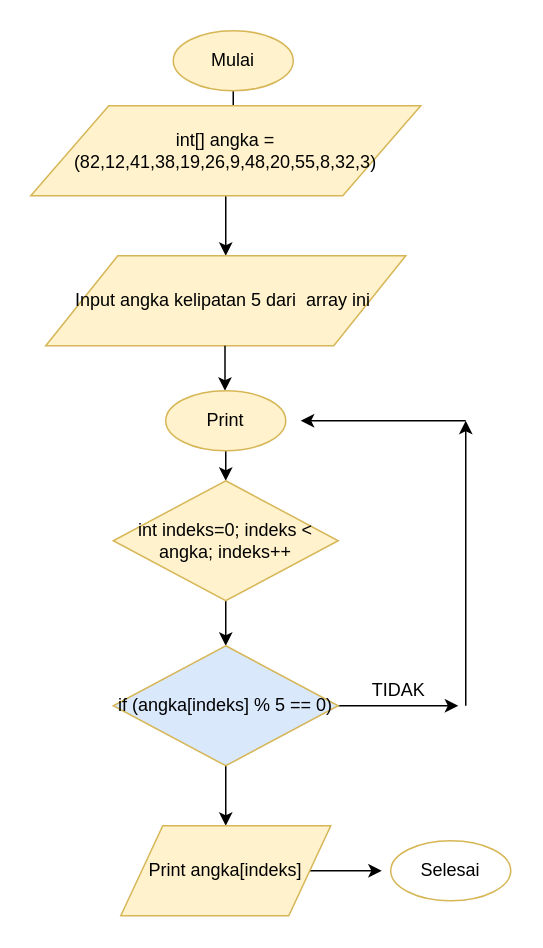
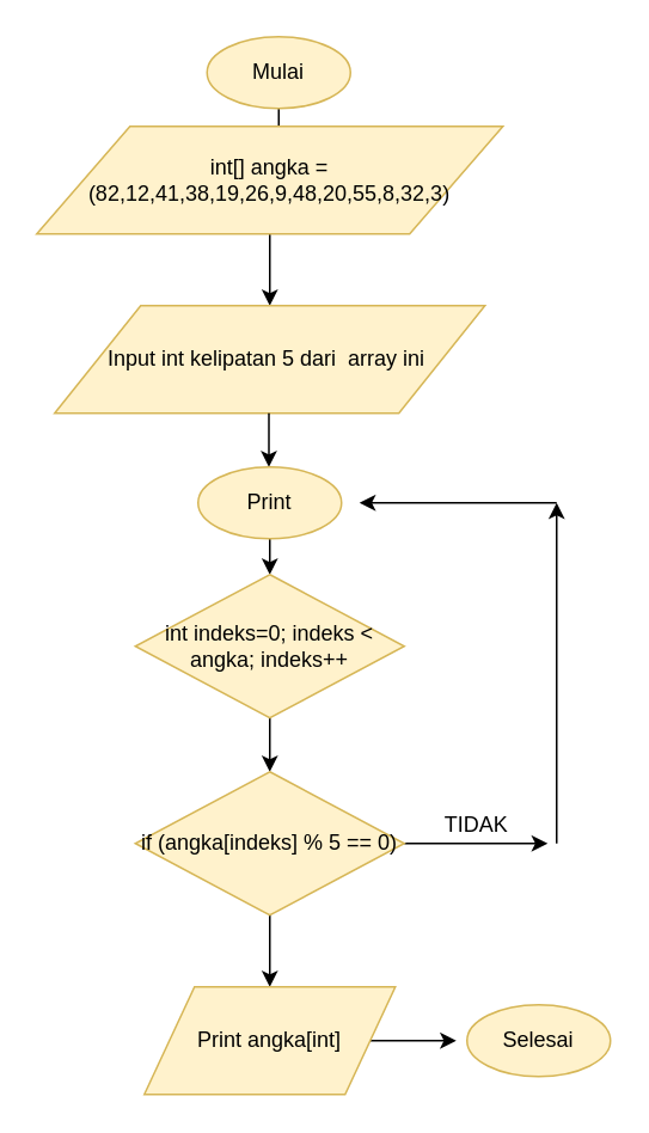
  <mxCell id="0" />
  <mxCell id="1" parent="0" />
  <mxCell id="2" value="" style="edgeStyle=orthogonalEdgeStyle;rounded=0;orthogonalLoop=1;jettySize=auto;html=1;" edge="1" parent="1" source="3"><mxGeometry relative="1" as="geometry"><mxPoint x="150" y="70" as="targetPoint" /></mxGeometry></mxCell>
  <mxCell id="3" value="Mulai" style="ellipse;whiteSpace=wrap;html=1;fillColor=#fff2cc;strokeColor=#d6b656;" vertex="1" parent="1"><mxGeometry x="115" y="20" width="80" height="40" as="geometry" /></mxCell>
  <mxCell id="4" value="" style="edgeStyle=orthogonalEdgeStyle;rounded=0;orthogonalLoop=1;jettySize=auto;html=1;" edge="1" parent="1" source="5" target="6"><mxGeometry relative="1" as="geometry" /></mxCell>
  <mxCell id="5" value="int[] angka = (82,12,41,38,19,26,9,48,20,55,8,32,3)" style="shape=parallelogram;perimeter=parallelogramPerimeter;whiteSpace=wrap;html=1;fillColor=#fff2cc;strokeColor=#d6b656;" vertex="1" parent="1"><mxGeometry x="20" y="70" width="260" height="60" as="geometry" /></mxCell>
- <mxCell id="6" value="Input angka kelipatan 5 dari&amp;nbsp; array ini&amp;nbsp;" style="shape=parallelogram;perimeter=parallelogramPerimeter;whiteSpace=wrap;html=1;fillColor=#fff2cc;strokeColor=#d6b656;" vertex="1" parent="1"><mxGeometry x="30" y="170" width="240" height="60" as="geometry" /></mxCell>
+ <mxCell id="6" value="Input int kelipatan 5 dari&amp;nbsp; array ini&amp;nbsp;" style="shape=parallelogram;perimeter=parallelogramPerimeter;whiteSpace=wrap;html=1;fillColor=#fff2cc;strokeColor=#d6b656;" vertex="1" parent="1"><mxGeometry x="30" y="170" width="240" height="60" as="geometry" /></mxCell>
  <mxCell id="7" value="" style="edgeStyle=orthogonalEdgeStyle;rounded=0;orthogonalLoop=1;jettySize=auto;html=1;" edge="1" parent="1"><mxGeometry relative="1" as="geometry"><mxPoint x="149.5" y="230" as="sourcePoint" /><mxPoint x="149.5" y="260" as="targetPoint" /></mxGeometry></mxCell>
  <mxCell id="8" value="" style="edgeStyle=orthogonalEdgeStyle;rounded=0;orthogonalLoop=1;jettySize=auto;html=1;" edge="1" parent="1" source="9"><mxGeometry relative="1" as="geometry"><mxPoint x="150" y="320" as="targetPoint" /></mxGeometry></mxCell>
  <mxCell id="9" value="Print" style="ellipse;whiteSpace=wrap;html=1;fillColor=#fff2cc;strokeColor=#d6b656;" vertex="1" parent="1"><mxGeometry x="110" y="260" width="80" height="40" as="geometry" /></mxCell>
  <mxCell id="10" value="" style="edgeStyle=orthogonalEdgeStyle;rounded=0;orthogonalLoop=1;jettySize=auto;html=1;" edge="1" parent="1" source="11"><mxGeometry relative="1" as="geometry"><mxPoint x="150" y="430" as="targetPoint" /></mxGeometry></mxCell>
  <mxCell id="11" value="int indeks=0; indeks &amp;lt; angka; indeks++" style="rhombus;whiteSpace=wrap;html=1;fillColor=#fff2cc;strokeColor=#d6b656;" vertex="1" parent="1"><mxGeometry x="75" y="320" width="150" height="80" as="geometry" /></mxCell>
  <mxCell id="12" value="" style="edgeStyle=orthogonalEdgeStyle;rounded=0;orthogonalLoop=1;jettySize=auto;html=1;" edge="1" parent="1" source="14"><mxGeometry relative="1" as="geometry"><mxPoint x="150" y="550" as="targetPoint" /></mxGeometry></mxCell>
  <mxCell id="13" value="" style="edgeStyle=orthogonalEdgeStyle;rounded=0;orthogonalLoop=1;jettySize=auto;html=1;" edge="1" parent="1" source="14"><mxGeometry relative="1" as="geometry"><mxPoint x="305" y="470" as="targetPoint" /></mxGeometry></mxCell>
- <mxCell id="14" value="if (angka[indeks] % 5 == 0)" style="rhombus;whiteSpace=wrap;html=1;fillColor=#dae8fc;strokeColor=#d6b656;" vertex="1" parent="1"><mxGeometry x="75" y="430" width="150" height="80" as="geometry" /></mxCell>
+ <mxCell id="14" value="if (angka[indeks] % 5 == 0)" style="rhombus;whiteSpace=wrap;html=1;fillColor=#fff2cc;strokeColor=#d6b656;" vertex="1" parent="1"><mxGeometry x="75" y="430" width="150" height="80" as="geometry" /></mxCell>
  <mxCell id="15" value="" style="edgeStyle=orthogonalEdgeStyle;rounded=0;orthogonalLoop=1;jettySize=auto;html=1;" edge="1" parent="1" source="16"><mxGeometry relative="1" as="geometry"><mxPoint x="254" y="580" as="targetPoint" /></mxGeometry></mxCell>
- <mxCell id="16" value="Print angka[indeks]" style="shape=parallelogram;perimeter=parallelogramPerimeter;whiteSpace=wrap;html=1;fillColor=#fff2cc;strokeColor=#d6b656;" vertex="1" parent="1"><mxGeometry x="80" y="550" width="140" height="60" as="geometry" /></mxCell>
+ <mxCell id="16" value="Print angka[int]" style="shape=parallelogram;perimeter=parallelogramPerimeter;whiteSpace=wrap;html=1;fillColor=#fff2cc;strokeColor=#d6b656;" vertex="1" parent="1"><mxGeometry x="80" y="550" width="140" height="60" as="geometry" /></mxCell>
  <mxCell id="17" value="" style="endArrow=classic;html=1;" edge="1" parent="1"><mxGeometry width="50" height="50" relative="1" as="geometry"><mxPoint x="310" y="470" as="sourcePoint" /><mxPoint x="310" y="280" as="targetPoint" /></mxGeometry></mxCell>
  <mxCell id="18" value="" style="endArrow=classic;html=1;" edge="1" parent="1"><mxGeometry width="50" height="50" relative="1" as="geometry"><mxPoint x="310" y="280" as="sourcePoint" /><mxPoint x="200" y="280" as="targetPoint" /></mxGeometry></mxCell>
- <mxCell id="19" value="Selesai" style="ellipse;whiteSpace=wrap;html=1;fillColor=#ffffff;strokeColor=#d6b656;" vertex="1" parent="1"><mxGeometry x="260" y="560" width="80" height="40" as="geometry" /></mxCell>
+ <mxCell id="19" value="Selesai" style="ellipse;whiteSpace=wrap;html=1;fillColor=#fff2cc;strokeColor=#d6b656;" vertex="1" parent="1"><mxGeometry x="260" y="560" width="80" height="40" as="geometry" /></mxCell>
  <mxCell id="20" value="TIDAK" style="text;html=1;align=center;verticalAlign=middle;resizable=0;points=[];autosize=1;" vertex="1" parent="1"><mxGeometry x="240" y="450" width="50" height="20" as="geometry" /></mxCell>
